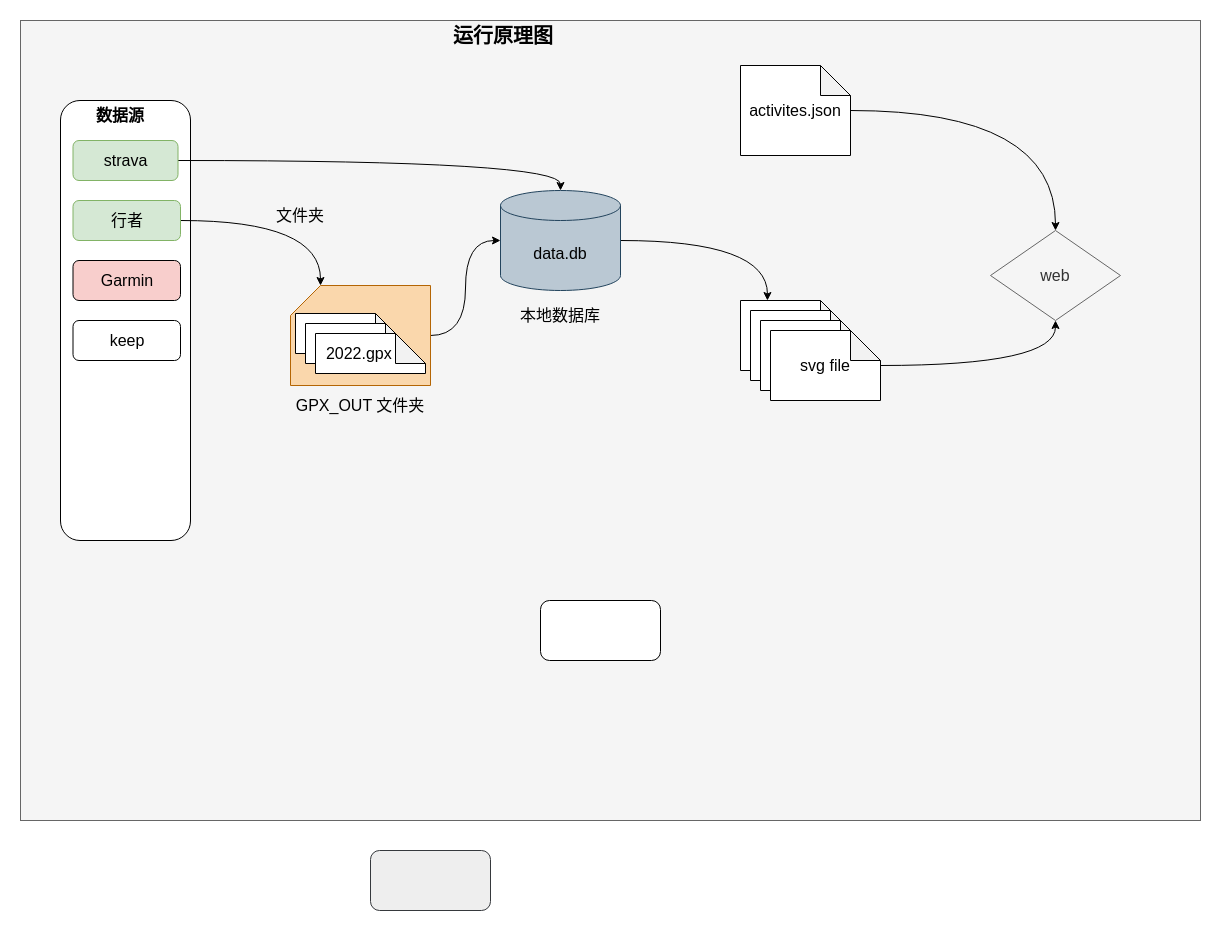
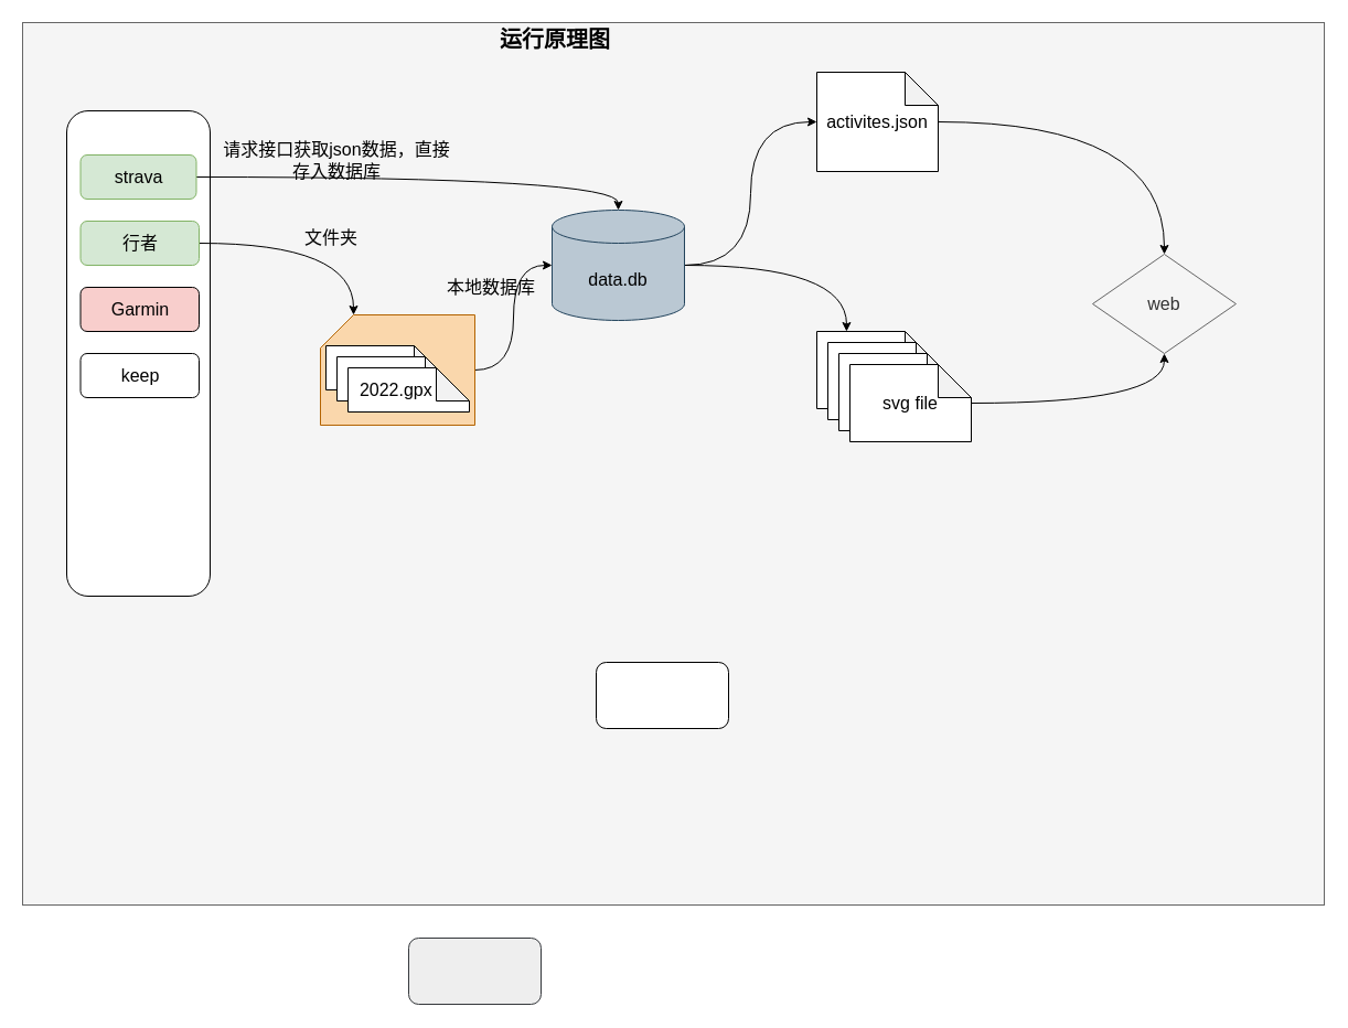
  <mxCell id="0" />
  <mxCell id="1" parent="0" />
  <mxCell id="2" value="" style="rounded=0;whiteSpace=wrap;html=1;fontSize=20;fillColor=#f5f5f5;strokeColor=#666666;fontColor=#333333;" parent="1" vertex="1"><mxGeometry x="20" y="20" width="1180" height="800" as="geometry" /></mxCell>
  <mxCell id="3" value="" style="rounded=1;whiteSpace=wrap;html=1;" parent="1" vertex="1"><mxGeometry x="60" y="100" width="130" height="440" as="geometry" /></mxCell>
- <mxCell id="4" value="数据源" style="text;html=1;strokeColor=none;fillColor=none;align=center;verticalAlign=middle;whiteSpace=wrap;rounded=0;fontStyle=1;fontSize=16;" parent="1" vertex="1"><mxGeometry x="90" y="100" width="60" height="30" as="geometry" /></mxCell>
  <mxCell id="5" value="" style="edgeStyle=orthogonalEdgeStyle;orthogonalLoop=1;jettySize=auto;html=1;fontSize=16;curved=1;" parent="1" source="6" target="13" edge="1"><mxGeometry relative="1" as="geometry"><mxPoint x="250" y="160" as="targetPoint" /></mxGeometry></mxCell>
  <mxCell id="6" value="strava" style="rounded=1;whiteSpace=wrap;html=1;fontSize=16;fillColor=#d5e8d4;strokeColor=#82b366;" parent="1" vertex="1"><mxGeometry x="72.5" y="140" width="105" height="40" as="geometry" /></mxCell>
  <mxCell id="7" value="" style="edgeStyle=orthogonalEdgeStyle;curved=1;orthogonalLoop=1;jettySize=auto;html=1;fontSize=16;entryX=0;entryY=0;entryDx=30;entryDy=0;entryPerimeter=0;" parent="1" source="8" target="17" edge="1"><mxGeometry relative="1" as="geometry"><mxPoint x="253.75" y="220" as="targetPoint" /></mxGeometry></mxCell>
  <mxCell id="8" value="行者" style="rounded=1;whiteSpace=wrap;html=1;fontSize=16;fillColor=#d5e8d4;strokeColor=#82b366;" parent="1" vertex="1"><mxGeometry x="72.5" y="200" width="107.5" height="40" as="geometry" /></mxCell>
  <mxCell id="9" value="keep" style="rounded=1;whiteSpace=wrap;html=1;fontSize=16;" parent="1" vertex="1"><mxGeometry x="72.5" y="320" width="107.5" height="40" as="geometry" /></mxCell>
  <mxCell id="10" value="Garmin" style="rounded=1;whiteSpace=wrap;html=1;fontSize=16;fillColor=#f8cecc;" parent="1" vertex="1"><mxGeometry x="72.5" y="260" width="107.5" height="40" as="geometry" /></mxCell>
+ <mxCell id="11" value="" style="edgeStyle=orthogonalEdgeStyle;curved=1;orthogonalLoop=1;jettySize=auto;html=1;fontSize=16;entryX=0;entryY=0.5;entryDx=0;entryDy=0;entryPerimeter=0;" parent="1" source="13" target="21" edge="1"><mxGeometry relative="1" as="geometry"><mxPoint x="700" y="240" as="targetPoint" /></mxGeometry></mxCell>
  <mxCell id="12" value="" style="edgeStyle=orthogonalEdgeStyle;curved=1;orthogonalLoop=1;jettySize=auto;html=1;fontSize=16;entryX=0.245;entryY=0;entryDx=0;entryDy=0;entryPerimeter=0;" parent="1" source="13" target="22" edge="1"><mxGeometry relative="1" as="geometry"><mxPoint x="720" y="240" as="targetPoint" /></mxGeometry></mxCell>
  <mxCell id="13" value="data.db" style="shape=cylinder3;whiteSpace=wrap;html=1;boundedLbl=1;backgroundOutline=1;size=15;fontSize=16;fillColor=#bac8d3;strokeColor=#23445d;" parent="1" vertex="1"><mxGeometry x="500" y="190" width="120" height="100" as="geometry" /></mxCell>
- <mxCell id="14" value="本地数据库" style="text;html=1;strokeColor=none;fillColor=none;align=center;verticalAlign=middle;whiteSpace=wrap;rounded=0;fontSize=16;" parent="1" vertex="1"><mxGeometry x="515" y="300" width="90" height="30" as="geometry" /></mxCell>
+ <mxCell id="14" value="本地数据库" style="text;html=1;strokeColor=none;fillColor=none;align=center;verticalAlign=middle;whiteSpace=wrap;rounded=0;fontSize=16;" parent="1" vertex="1"><mxGeometry x="400" y="245" width="90" height="30" as="geometry" /></mxCell>
+ <mxCell id="15" value="请求接口获取json数据，直接存入数据库" style="text;html=1;strokeColor=none;fillColor=none;align=center;verticalAlign=middle;whiteSpace=wrap;rounded=0;fontSize=16;" parent="1" vertex="1"><mxGeometry x="200" y="130" width="210" height="30" as="geometry" /></mxCell>
  <mxCell id="16" value="" style="edgeStyle=orthogonalEdgeStyle;curved=1;orthogonalLoop=1;jettySize=auto;html=1;fontSize=16;entryX=0;entryY=0.5;entryDx=0;entryDy=0;entryPerimeter=0;" parent="1" source="17" target="13" edge="1"><mxGeometry relative="1" as="geometry" /></mxCell>
  <mxCell id="17" value="" style="shape=card;whiteSpace=wrap;html=1;fontSize=16;fillColor=#fad7ac;strokeColor=#b46504;" parent="1" vertex="1"><mxGeometry x="290" y="285" width="140" height="100" as="geometry" /></mxCell>
- <mxCell id="18" value="GPX_OUT 文件夹" style="text;html=1;strokeColor=none;fillColor=none;align=center;verticalAlign=middle;whiteSpace=wrap;rounded=0;fontSize=16;" parent="1" vertex="1"><mxGeometry x="285" y="390" width="150" height="30" as="geometry" /></mxCell>
  <mxCell id="19" value="文件夹" style="text;html=1;strokeColor=none;fillColor=none;align=center;verticalAlign=middle;whiteSpace=wrap;rounded=0;fontSize=16;" parent="1" vertex="1"><mxGeometry x="230" y="200" width="140" height="30" as="geometry" /></mxCell>
  <mxCell id="20" value="" style="edgeStyle=orthogonalEdgeStyle;curved=1;orthogonalLoop=1;jettySize=auto;html=1;fontSize=16;entryX=0.5;entryY=0;entryDx=0;entryDy=0;" parent="1" source="21" target="27" edge="1"><mxGeometry relative="1" as="geometry"><mxPoint x="925" y="195" as="targetPoint" /></mxGeometry></mxCell>
  <mxCell id="21" value="activites.json" style="shape=note;whiteSpace=wrap;html=1;backgroundOutline=1;darkOpacity=0.05;fontSize=16;" parent="1" vertex="1"><mxGeometry x="740" y="65" width="110" height="90" as="geometry" /></mxCell>
  <mxCell id="22" value="svg file" style="shape=note;whiteSpace=wrap;html=1;backgroundOutline=1;darkOpacity=0.05;fontSize=16;" parent="1" vertex="1"><mxGeometry x="740" y="300" width="110" height="70" as="geometry" /></mxCell>
  <mxCell id="23" value="svg file" style="shape=note;whiteSpace=wrap;html=1;backgroundOutline=1;darkOpacity=0.05;fontSize=16;" parent="1" vertex="1"><mxGeometry x="750" y="310" width="110" height="70" as="geometry" /></mxCell>
  <mxCell id="24" value="svg file" style="shape=note;whiteSpace=wrap;html=1;backgroundOutline=1;darkOpacity=0.05;fontSize=16;" parent="1" vertex="1"><mxGeometry x="760" y="320" width="110" height="70" as="geometry" /></mxCell>
  <mxCell id="25" value="" style="edgeStyle=orthogonalEdgeStyle;curved=1;orthogonalLoop=1;jettySize=auto;html=1;fontSize=16;" parent="1" source="26" target="27" edge="1"><mxGeometry relative="1" as="geometry"><mxPoint x="975" y="365" as="targetPoint" /></mxGeometry></mxCell>
  <mxCell id="26" value="svg file" style="shape=note;whiteSpace=wrap;html=1;backgroundOutline=1;darkOpacity=0.05;fontSize=16;" parent="1" vertex="1"><mxGeometry x="770" y="330" width="110" height="70" as="geometry" /></mxCell>
  <mxCell id="27" value="web" style="rhombus;whiteSpace=wrap;html=1;fontSize=16;fillColor=#f5f5f5;strokeColor=#666666;fontColor=#333333;" parent="1" vertex="1"><mxGeometry x="990" y="230" width="130" height="90" as="geometry" /></mxCell>
  <mxCell id="28" value="&amp;nbsp; 2022.gpx" style="shape=note;whiteSpace=wrap;html=1;backgroundOutline=1;darkOpacity=0.05;fontSize=16;align=left;" parent="1" vertex="1"><mxGeometry x="295" y="313" width="110" height="40" as="geometry" /></mxCell>
  <mxCell id="29" value="&amp;nbsp; 2022.gpx" style="shape=note;whiteSpace=wrap;html=1;backgroundOutline=1;darkOpacity=0.05;fontSize=16;align=left;" parent="1" vertex="1"><mxGeometry x="305" y="323" width="110" height="40" as="geometry" /></mxCell>
  <mxCell id="30" value="&amp;nbsp; 2022.gpx" style="shape=note;whiteSpace=wrap;html=1;backgroundOutline=1;darkOpacity=0.05;fontSize=16;align=left;" parent="1" vertex="1"><mxGeometry x="315" y="333" width="110" height="40" as="geometry" /></mxCell>
  <mxCell id="31" value="" style="rounded=1;whiteSpace=wrap;html=1;" parent="1" vertex="1"><mxGeometry x="540" y="600" width="120" height="60" as="geometry" /></mxCell>
  <mxCell id="32" value="运行原理图" style="text;html=1;strokeColor=none;fillColor=none;align=center;verticalAlign=middle;whiteSpace=wrap;rounded=0;fontStyle=1;fontSize=20;" parent="1" vertex="1"><mxGeometry x="440" y="20" width="126" height="30" as="geometry" /></mxCell>
  <mxCell id="33" value="" style="rounded=1;whiteSpace=wrap;html=1;fontSize=20;fillColor=#eeeeee;strokeColor=#36393d;" parent="1" vertex="1"><mxGeometry x="370" y="850" width="120" height="60" as="geometry" /></mxCell>
